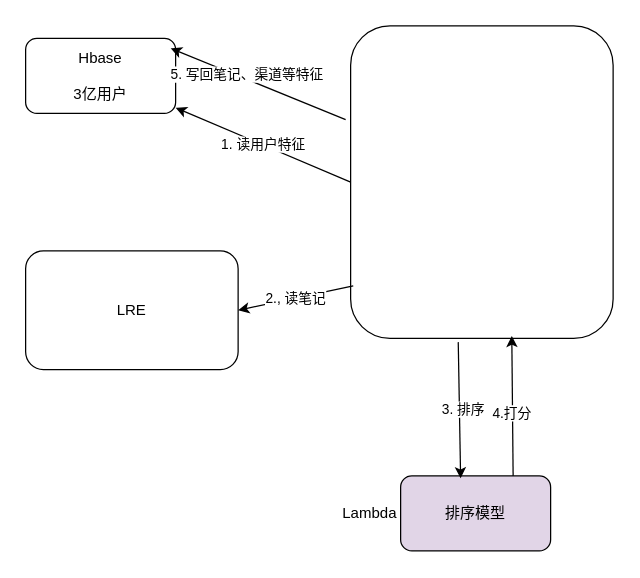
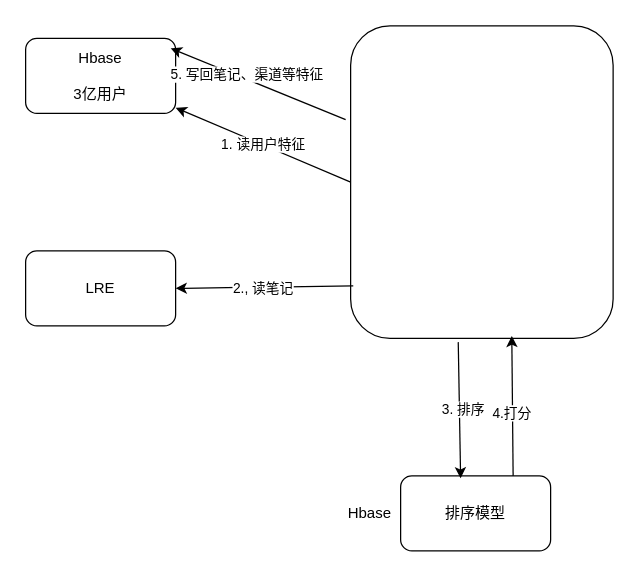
  <mxCell id="0" />
  <mxCell id="1" parent="0" />
  <mxCell id="2" value="Hbase&lt;div&gt;&lt;span style=&quot;background-color: transparent; color: light-dark(rgb(0, 0, 0), rgb(255, 255, 255));&quot;&gt;&lt;br&gt;&lt;/span&gt;&lt;/div&gt;&lt;div&gt;&lt;span style=&quot;background-color: transparent; color: light-dark(rgb(0, 0, 0), rgb(255, 255, 255));&quot;&gt;3亿用户&lt;/span&gt;&lt;/div&gt;" style="rounded=1;whiteSpace=wrap;html=1;" vertex="1" parent="1"><mxGeometry x="20" y="30" width="120" height="60" as="geometry" /></mxCell>
  <mxCell id="3" value="" style="rounded=1;whiteSpace=wrap;html=1;" vertex="1" parent="1"><mxGeometry x="280" y="20" width="210" height="250" as="geometry" /></mxCell>
  <mxCell id="4" value="1. 读用户特征" style="endArrow=classic;html=1;rounded=0;exitX=0;exitY=0.5;exitDx=0;exitDy=0;" edge="1" parent="1" source="3" target="2"><mxGeometry x="-0.005" width="50" height="50" relative="1" as="geometry"><mxPoint x="210" y="40" as="sourcePoint" /><mxPoint x="260" y="-10" as="targetPoint" /><mxPoint as="offset" /></mxGeometry></mxCell>
- <mxCell id="5" value="LRE" style="rounded=1;whiteSpace=wrap;html=1;" vertex="1" parent="1"><mxGeometry x="20" y="200" width="170" height="95" as="geometry" /></mxCell>
+ <mxCell id="5" value="LRE" style="rounded=1;whiteSpace=wrap;html=1;" vertex="1" parent="1"><mxGeometry x="20" y="200" width="120" height="60" as="geometry" /></mxCell>
  <mxCell id="6" value="" style="endArrow=classic;html=1;rounded=0;exitX=0.01;exitY=0.832;exitDx=0;exitDy=0;exitPerimeter=0;entryX=1;entryY=0.5;entryDx=0;entryDy=0;" edge="1" parent="1" source="3" target="5"><mxGeometry width="50" height="50" relative="1" as="geometry"><mxPoint x="320" y="370" as="sourcePoint" /><mxPoint x="370" y="320" as="targetPoint" /></mxGeometry></mxCell>
  <mxCell id="7" value="2., 读笔记" style="edgeLabel;html=1;align=center;verticalAlign=middle;resizable=0;points=[];" vertex="1" connectable="0" parent="6"><mxGeometry x="0.028" relative="1" as="geometry"><mxPoint as="offset" /></mxGeometry></mxCell>
- <mxCell id="8" value="排序模型" style="rounded=1;whiteSpace=wrap;html=1;fillColor=#e1d5e7;" vertex="1" parent="1"><mxGeometry x="320" y="380" width="120" height="60" as="geometry" /></mxCell>
- <mxCell id="9" value="Lambda" style="text;html=1;align=center;verticalAlign=middle;resizable=0;points=[];autosize=1;strokeColor=none;fillColor=none;" vertex="1" parent="1"><mxGeometry x="260" y="395" width="70" height="30" as="geometry" /></mxCell>
+ <mxCell id="8" value="排序模型" style="rounded=1;whiteSpace=wrap;html=1;" vertex="1" parent="1"><mxGeometry x="320" y="380" width="120" height="60" as="geometry" /></mxCell>
+ <mxCell id="9" value="Hbase" style="text;html=1;align=center;verticalAlign=middle;resizable=0;points=[];autosize=1;strokeColor=none;fillColor=none;" vertex="1" parent="1"><mxGeometry x="260" y="395" width="70" height="30" as="geometry" /></mxCell>
  <mxCell id="10" value="" style="endArrow=classic;html=1;rounded=0;exitX=0.41;exitY=1.012;exitDx=0;exitDy=0;exitPerimeter=0;entryX=0.4;entryY=0.033;entryDx=0;entryDy=0;entryPerimeter=0;" edge="1" parent="1" source="3" target="8"><mxGeometry width="50" height="50" relative="1" as="geometry"><mxPoint x="510" y="360" as="sourcePoint" /><mxPoint x="560" y="310" as="targetPoint" /></mxGeometry></mxCell>
  <mxCell id="11" value="3. 排序" style="edgeLabel;html=1;align=center;verticalAlign=middle;resizable=0;points=[];" vertex="1" connectable="0" parent="10"><mxGeometry x="-0.008" y="2" relative="1" as="geometry"><mxPoint as="offset" /></mxGeometry></mxCell>
  <mxCell id="12" value="" style="endArrow=classic;html=1;rounded=0;entryX=0.614;entryY=0.992;entryDx=0;entryDy=0;entryPerimeter=0;" edge="1" parent="1" target="3"><mxGeometry width="50" height="50" relative="1" as="geometry"><mxPoint x="410" y="380" as="sourcePoint" /><mxPoint x="460" y="330" as="targetPoint" /></mxGeometry></mxCell>
  <mxCell id="13" value="4.打分" style="edgeLabel;html=1;align=center;verticalAlign=middle;resizable=0;points=[];" vertex="1" connectable="0" parent="12"><mxGeometry x="-0.089" y="1" relative="1" as="geometry"><mxPoint as="offset" /></mxGeometry></mxCell>
  <mxCell id="14" value="" style="endArrow=classic;html=1;rounded=0;exitX=-0.019;exitY=0.3;exitDx=0;exitDy=0;exitPerimeter=0;entryX=0.967;entryY=0.133;entryDx=0;entryDy=0;entryPerimeter=0;" edge="1" parent="1" source="3" target="2"><mxGeometry width="50" height="50" relative="1" as="geometry"><mxPoint x="170" y="100" as="sourcePoint" /><mxPoint x="220" y="50" as="targetPoint" /></mxGeometry></mxCell>
  <mxCell id="15" value="5. 写回笔记、渠道等特征" style="edgeLabel;html=1;align=center;verticalAlign=middle;resizable=0;points=[];" vertex="1" connectable="0" parent="14"><mxGeometry x="0.146" y="-4" relative="1" as="geometry"><mxPoint as="offset" /></mxGeometry></mxCell>
